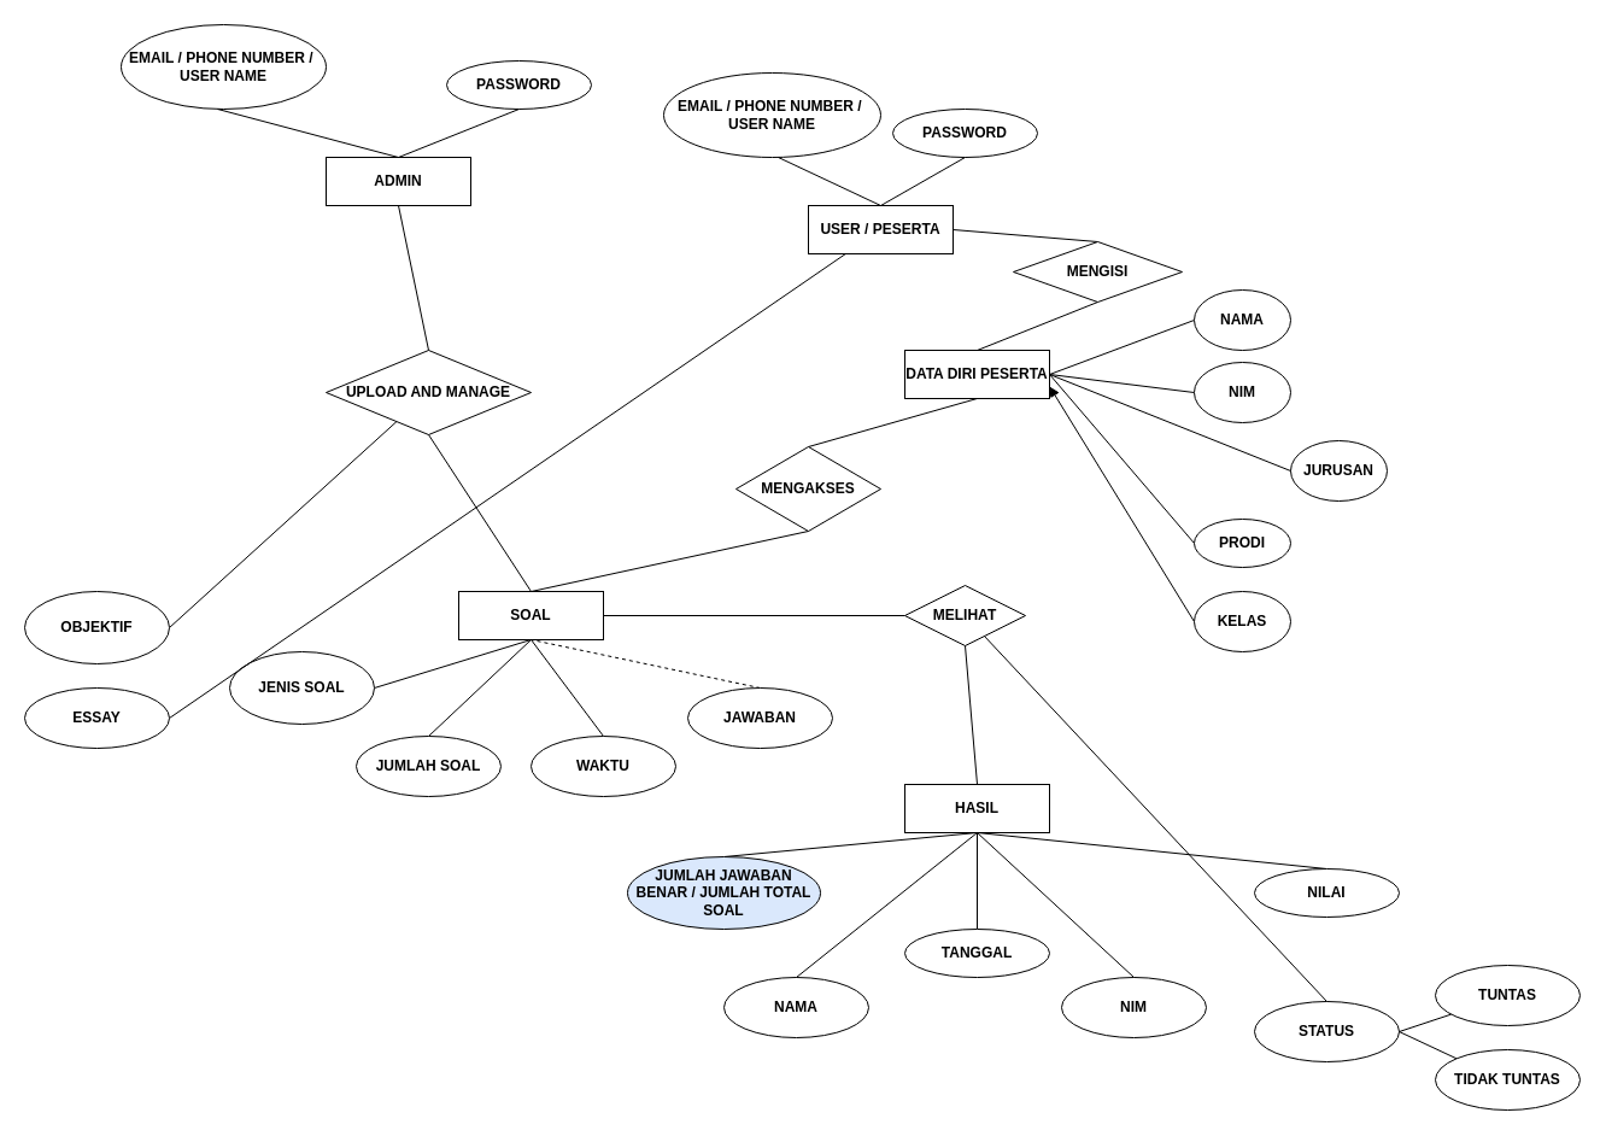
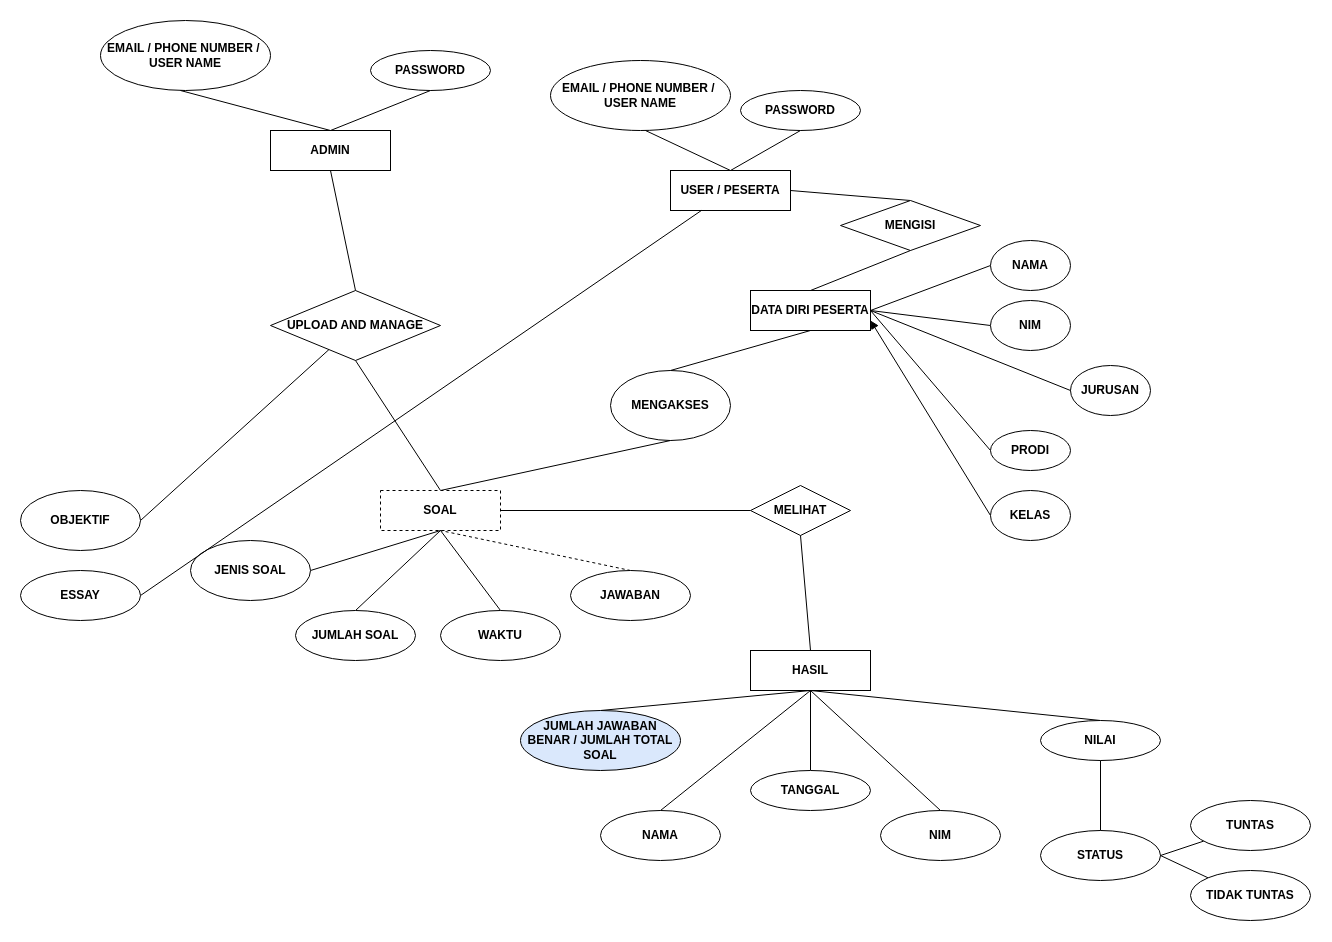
  <mxCell id="0" />
  <mxCell id="1" parent="0" />
  <mxCell id="2" value="&lt;b&gt;ADMIN&lt;/b&gt;" style="rounded=0;whiteSpace=wrap;html=1;" vertex="1" parent="1"><mxGeometry x="270" y="130" width="120" height="40" as="geometry" /></mxCell>
  <mxCell id="3" value="&lt;b&gt;USER / PESERTA&lt;/b&gt;" style="rounded=0;whiteSpace=wrap;html=1;" vertex="1" parent="1"><mxGeometry x="670" y="170" width="120" height="40" as="geometry" /></mxCell>
  <mxCell id="4" value="&lt;b&gt;PASSWORD&lt;/b&gt;" style="ellipse;whiteSpace=wrap;html=1;" vertex="1" parent="1"><mxGeometry x="370" y="50" width="120" height="40" as="geometry" /></mxCell>
  <mxCell id="5" value="&lt;b&gt;EMAIL / PHONE NUMBER /&amp;nbsp; USER NAME&lt;/b&gt;" style="ellipse;whiteSpace=wrap;html=1;" vertex="1" parent="1"><mxGeometry x="550" y="60" width="180" height="70" as="geometry" /></mxCell>
  <mxCell id="6" value="&lt;b&gt;PASSWORD&lt;/b&gt;" style="ellipse;whiteSpace=wrap;html=1;" vertex="1" parent="1"><mxGeometry x="740" y="90" width="120" height="40" as="geometry" /></mxCell>
  <mxCell id="7" value="&lt;b&gt;EMAIL / PHONE NUMBER /&amp;nbsp; USER NAME&lt;/b&gt;" style="ellipse;whiteSpace=wrap;html=1;" vertex="1" parent="1"><mxGeometry x="100" y="20" width="170" height="70" as="geometry" /></mxCell>
  <mxCell id="8" value="" style="endArrow=none;html=1;rounded=0;exitX=0.5;exitY=0;exitDx=0;exitDy=0;" edge="1" parent="1" source="2"><mxGeometry width="50" height="50" relative="1" as="geometry"><mxPoint x="130" y="140" as="sourcePoint" /><mxPoint x="180" y="90" as="targetPoint" /></mxGeometry></mxCell>
  <mxCell id="9" value="" style="endArrow=none;html=1;rounded=0;entryX=0.5;entryY=1;entryDx=0;entryDy=0;" edge="1" parent="1" target="4"><mxGeometry width="50" height="50" relative="1" as="geometry"><mxPoint x="330" y="130" as="sourcePoint" /><mxPoint x="380" y="80" as="targetPoint" /></mxGeometry></mxCell>
  <mxCell id="10" value="" style="endArrow=none;html=1;rounded=0;exitX=0.5;exitY=0;exitDx=0;exitDy=0;" edge="1" parent="1" source="3"><mxGeometry width="50" height="50" relative="1" as="geometry"><mxPoint x="595" y="180" as="sourcePoint" /><mxPoint x="645" y="130" as="targetPoint" /></mxGeometry></mxCell>
  <mxCell id="11" value="" style="endArrow=none;html=1;rounded=0;entryX=0.5;entryY=1;entryDx=0;entryDy=0;" edge="1" parent="1" target="6"><mxGeometry width="50" height="50" relative="1" as="geometry"><mxPoint x="730" y="170" as="sourcePoint" /><mxPoint x="780" y="120" as="targetPoint" /></mxGeometry></mxCell>
  <mxCell id="12" value="&lt;b&gt;UPLOAD AND MANAGE&lt;/b&gt;" style="rhombus;whiteSpace=wrap;html=1;" vertex="1" parent="1"><mxGeometry x="270" y="290" width="170" height="70" as="geometry" /></mxCell>
- <mxCell id="13" value="&lt;b&gt;MENGAKSES&lt;/b&gt;" style="rhombus;whiteSpace=wrap;html=1;" vertex="1" parent="1"><mxGeometry x="610" y="370" width="120" height="70" as="geometry" /></mxCell>
+ <mxCell id="13" value="&lt;b&gt;MENGAKSES&lt;/b&gt;" style="ellipse;whiteSpace=wrap;html=1;" vertex="1" parent="1"><mxGeometry x="610" y="370" width="120" height="70" as="geometry" /></mxCell>
  <mxCell id="14" value="" style="endArrow=none;html=1;rounded=0;entryX=0.5;entryY=1;entryDx=0;entryDy=0;exitX=0.5;exitY=0;exitDx=0;exitDy=0;" edge="1" parent="1" source="12" target="2"><mxGeometry width="50" height="50" relative="1" as="geometry"><mxPoint x="490" y="300" as="sourcePoint" /><mxPoint x="540" y="250" as="targetPoint" /></mxGeometry></mxCell>
  <mxCell id="15" value="" style="endArrow=none;html=1;rounded=0;exitX=0.5;exitY=0;exitDx=0;exitDy=0;entryX=0.5;entryY=1;entryDx=0;entryDy=0;" edge="1" parent="1" source="13" target="20"><mxGeometry width="50" height="50" relative="1" as="geometry"><mxPoint x="650" y="290" as="sourcePoint" /><mxPoint x="790" y="290" as="targetPoint" /></mxGeometry></mxCell>
  <mxCell id="16" value="" style="endArrow=none;html=1;rounded=0;entryX=0.5;entryY=1;entryDx=0;entryDy=0;exitX=0.5;exitY=0;exitDx=0;exitDy=0;" edge="1" parent="1" source="18" target="12"><mxGeometry width="50" height="50" relative="1" as="geometry"><mxPoint x="510" y="490" as="sourcePoint" /><mxPoint x="540" y="520" as="targetPoint" /></mxGeometry></mxCell>
  <mxCell id="17" value="" style="endArrow=none;html=1;rounded=0;entryX=0.5;entryY=1;entryDx=0;entryDy=0;exitX=0.5;exitY=0;exitDx=0;exitDy=0;" edge="1" parent="1" source="18" target="13"><mxGeometry width="50" height="50" relative="1" as="geometry"><mxPoint x="510" y="490" as="sourcePoint" /><mxPoint x="540" y="520" as="targetPoint" /></mxGeometry></mxCell>
- <mxCell id="18" value="&lt;b&gt;SOAL&lt;/b&gt;" style="rounded=0;whiteSpace=wrap;html=1;" vertex="1" parent="1"><mxGeometry x="380" y="490" width="120" height="40" as="geometry" /></mxCell>
+ <mxCell id="18" value="&lt;b&gt;SOAL&lt;/b&gt;" style="rounded=0;whiteSpace=wrap;html=1;dashed=1;" vertex="1" parent="1"><mxGeometry x="380" y="490" width="120" height="40" as="geometry" /></mxCell>
  <mxCell id="19" value="" style="endArrow=none;html=1;rounded=0;exitX=1;exitY=0.5;exitDx=0;exitDy=0;entryX=0.5;entryY=0;entryDx=0;entryDy=0;" edge="1" parent="1" source="3" target="22"><mxGeometry width="50" height="50" relative="1" as="geometry"><mxPoint x="800" y="200" as="sourcePoint" /><mxPoint x="860" y="220" as="targetPoint" /></mxGeometry></mxCell>
  <mxCell id="20" value="&lt;b&gt;DATA DIRI PESERTA&lt;/b&gt;" style="rounded=0;whiteSpace=wrap;html=1;" vertex="1" parent="1"><mxGeometry x="750" y="290" width="120" height="40" as="geometry" /></mxCell>
  <mxCell id="21" value="" style="endArrow=none;html=1;rounded=0;exitX=1;exitY=0.5;exitDx=0;exitDy=0;entryX=0;entryY=0.5;entryDx=0;entryDy=0;" edge="1" parent="1" source="20" target="25"><mxGeometry width="50" height="50" relative="1" as="geometry"><mxPoint x="1000" y="200" as="sourcePoint" /><mxPoint x="990.698" y="280.866" as="targetPoint" /></mxGeometry></mxCell>
  <mxCell id="22" value="&lt;b&gt;MENGISI&lt;/b&gt;" style="rhombus;whiteSpace=wrap;html=1;" vertex="1" parent="1"><mxGeometry x="840" y="200" width="140" height="50" as="geometry" /></mxCell>
  <mxCell id="23" value="" style="endArrow=none;html=1;rounded=0;entryX=0.5;entryY=1;entryDx=0;entryDy=0;exitX=0.5;exitY=0;exitDx=0;exitDy=0;" edge="1" parent="1" source="20" target="22"><mxGeometry width="50" height="50" relative="1" as="geometry"><mxPoint x="880" y="300" as="sourcePoint" /><mxPoint x="930" y="250" as="targetPoint" /></mxGeometry></mxCell>
  <mxCell id="24" value="" style="endArrow=none;html=1;rounded=0;exitX=1;exitY=0.5;exitDx=0;exitDy=0;entryX=0;entryY=0.5;entryDx=0;entryDy=0;" edge="1" parent="1" source="20" target="26"><mxGeometry width="50" height="50" relative="1" as="geometry"><mxPoint x="900" y="350" as="sourcePoint" /><mxPoint x="970.272" y="326.712" as="targetPoint" /></mxGeometry></mxCell>
  <mxCell id="25" value="&lt;b&gt;NAMA&lt;/b&gt;" style="ellipse;whiteSpace=wrap;html=1;" vertex="1" parent="1"><mxGeometry x="990" y="240" width="80" height="50" as="geometry" /></mxCell>
  <mxCell id="26" value="&lt;b&gt;NIM&lt;/b&gt;" style="ellipse;whiteSpace=wrap;html=1;" vertex="1" parent="1"><mxGeometry x="990" y="300" width="80" height="50" as="geometry" /></mxCell>
  <mxCell id="27" value="&lt;b&gt;JURUSAN&lt;/b&gt;" style="ellipse;whiteSpace=wrap;html=1;" vertex="1" parent="1"><mxGeometry x="1070" y="365" width="80" height="50" as="geometry" /></mxCell>
  <mxCell id="28" value="" style="endArrow=none;html=1;rounded=0;entryX=0;entryY=0.5;entryDx=0;entryDy=0;" edge="1" parent="1" target="27"><mxGeometry width="50" height="50" relative="1" as="geometry"><mxPoint x="870" y="310" as="sourcePoint" /><mxPoint x="920" y="260" as="targetPoint" /></mxGeometry></mxCell>
  <mxCell id="29" value="" style="endArrow=none;html=1;rounded=0;entryX=1;entryY=0.5;entryDx=0;entryDy=0;exitX=0;exitY=0.5;exitDx=0;exitDy=0;" edge="1" parent="1" source="30" target="20"><mxGeometry width="50" height="50" relative="1" as="geometry"><mxPoint x="950" y="430" as="sourcePoint" /><mxPoint x="930" y="520" as="targetPoint" /></mxGeometry></mxCell>
  <mxCell id="30" value="&lt;b&gt;PRODI&lt;/b&gt;" style="ellipse;whiteSpace=wrap;html=1;" vertex="1" parent="1"><mxGeometry x="990" y="430" width="80" height="40" as="geometry" /></mxCell>
  <mxCell id="31" value="" style="endArrow=block;html=1;rounded=0;entryX=1;entryY=0.75;entryDx=0;entryDy=0;exitX=0;exitY=0.5;exitDx=0;exitDy=0;" edge="1" parent="1" source="32" target="20"><mxGeometry width="50" height="50" relative="1" as="geometry"><mxPoint x="950" y="490" as="sourcePoint" /><mxPoint x="880" y="360" as="targetPoint" /></mxGeometry></mxCell>
  <mxCell id="32" value="&lt;b&gt;KELAS&lt;/b&gt;" style="ellipse;whiteSpace=wrap;html=1;" vertex="1" parent="1"><mxGeometry x="990" y="490" width="80" height="50" as="geometry" /></mxCell>
  <mxCell id="33" value="" style="endArrow=none;html=1;rounded=0;entryX=0.5;entryY=1;entryDx=0;entryDy=0;exitX=1;exitY=0.5;exitDx=0;exitDy=0;" edge="1" parent="1" source="34" target="18"><mxGeometry width="50" height="50" relative="1" as="geometry"><mxPoint x="390" y="570" as="sourcePoint" /><mxPoint x="500" y="540" as="targetPoint" /></mxGeometry></mxCell>
  <mxCell id="34" value="&lt;b&gt;JENIS SOAL&lt;/b&gt;" style="ellipse;whiteSpace=wrap;html=1;" vertex="1" parent="1"><mxGeometry x="190" y="540" width="120" height="60" as="geometry" /></mxCell>
  <mxCell id="35" value="" style="endArrow=none;html=1;rounded=0;entryX=0.5;entryY=1;entryDx=0;entryDy=0;exitX=0.5;exitY=0;exitDx=0;exitDy=0;" edge="1" parent="1" source="38" target="18"><mxGeometry width="50" height="50" relative="1" as="geometry"><mxPoint x="430" y="610" as="sourcePoint" /><mxPoint x="510" y="545" as="targetPoint" /></mxGeometry></mxCell>
  <mxCell id="36" value="" style="endArrow=none;html=1;rounded=0;entryX=0.5;entryY=1;entryDx=0;entryDy=0;exitX=0.5;exitY=0;exitDx=0;exitDy=0;" edge="1" parent="1" source="39" target="18"><mxGeometry width="50" height="50" relative="1" as="geometry"><mxPoint x="550" y="610" as="sourcePoint" /><mxPoint x="640" y="520" as="targetPoint" /></mxGeometry></mxCell>
  <mxCell id="37" value="" style="endArrow=none;html=1;rounded=0;entryX=0.5;entryY=1;entryDx=0;entryDy=0;exitX=0.5;exitY=0;exitDx=0;exitDy=0;dashed=1;" edge="1" parent="1" source="40" target="18"><mxGeometry width="50" height="50" relative="1" as="geometry"><mxPoint x="610" y="540" as="sourcePoint" /><mxPoint x="640" y="520" as="targetPoint" /></mxGeometry></mxCell>
  <mxCell id="38" value="&lt;b&gt;JUMLAH SOAL&lt;/b&gt;" style="ellipse;whiteSpace=wrap;html=1;" vertex="1" parent="1"><mxGeometry x="295" y="610" width="120" height="50" as="geometry" /></mxCell>
  <mxCell id="39" value="&lt;b&gt;WAKTU&lt;/b&gt;" style="ellipse;whiteSpace=wrap;html=1;" vertex="1" parent="1"><mxGeometry x="440" y="610" width="120" height="50" as="geometry" /></mxCell>
  <mxCell id="40" value="&lt;b&gt;JAWABAN&lt;/b&gt;" style="ellipse;whiteSpace=wrap;html=1;" vertex="1" parent="1"><mxGeometry x="570" y="570" width="120" height="50" as="geometry" /></mxCell>
  <mxCell id="41" value="" style="endArrow=none;html=1;rounded=0;exitX=1;exitY=0.5;exitDx=0;exitDy=0;" edge="1" parent="1" source="43" target="12"><mxGeometry width="50" height="50" relative="1" as="geometry"><mxPoint x="146" y="530" as="sourcePoint" /><mxPoint x="170" y="580" as="targetPoint" /></mxGeometry></mxCell>
  <mxCell id="42" value="" style="endArrow=none;html=1;rounded=0;exitX=1;exitY=0.5;exitDx=0;exitDy=0;" edge="1" parent="1" source="44" target="3"><mxGeometry width="50" height="50" relative="1" as="geometry"><mxPoint x="150" y="610" as="sourcePoint" /><mxPoint x="170" y="580" as="targetPoint" /></mxGeometry></mxCell>
  <mxCell id="43" value="&lt;b&gt;OBJEKTIF&lt;/b&gt;" style="ellipse;whiteSpace=wrap;html=1;" vertex="1" parent="1"><mxGeometry x="20" y="490" width="120" height="60" as="geometry" /></mxCell>
  <mxCell id="44" value="&lt;b&gt;ESSAY&lt;/b&gt;" style="ellipse;whiteSpace=wrap;html=1;" vertex="1" parent="1"><mxGeometry x="20" y="570" width="120" height="50" as="geometry" /></mxCell>
  <mxCell id="45" value="HASIL" style="rounded=0;whiteSpace=wrap;html=1;fontStyle=1" vertex="1" parent="1"><mxGeometry x="750" y="650" width="120" height="40" as="geometry" /></mxCell>
  <mxCell id="46" value="" style="endArrow=none;html=1;rounded=0;entryX=1;entryY=0.5;entryDx=0;entryDy=0;exitX=0;exitY=0.5;exitDx=0;exitDy=0;" edge="1" parent="1" source="47" target="18"><mxGeometry width="50" height="50" relative="1" as="geometry"><mxPoint x="710" y="510" as="sourcePoint" /><mxPoint x="710" y="700" as="targetPoint" /></mxGeometry></mxCell>
  <mxCell id="47" value="&lt;b&gt;MELIHAT&lt;/b&gt;" style="rhombus;whiteSpace=wrap;html=1;" vertex="1" parent="1"><mxGeometry x="750" y="485" width="100" height="50" as="geometry" /></mxCell>
  <mxCell id="48" value="" style="endArrow=none;html=1;rounded=0;entryX=0.5;entryY=1;entryDx=0;entryDy=0;exitX=0.5;exitY=0;exitDx=0;exitDy=0;" edge="1" parent="1" source="45" target="47"><mxGeometry width="50" height="50" relative="1" as="geometry"><mxPoint x="660" y="570" as="sourcePoint" /><mxPoint x="710" y="520" as="targetPoint" /></mxGeometry></mxCell>
  <mxCell id="49" value="" style="endArrow=none;html=1;rounded=0;entryX=0.5;entryY=1;entryDx=0;entryDy=0;exitX=0.5;exitY=0;exitDx=0;exitDy=0;" edge="1" parent="1" source="52" target="45"><mxGeometry width="50" height="50" relative="1" as="geometry"><mxPoint x="910" y="730" as="sourcePoint" /><mxPoint x="900" y="680" as="targetPoint" /></mxGeometry></mxCell>
  <mxCell id="50" value="" style="endArrow=none;html=1;rounded=0;entryX=0.5;entryY=1;entryDx=0;entryDy=0;exitX=0.5;exitY=0;exitDx=0;exitDy=0;" edge="1" parent="1" source="51" target="45"><mxGeometry width="50" height="50" relative="1" as="geometry"><mxPoint x="710" y="730" as="sourcePoint" /><mxPoint x="790" y="710" as="targetPoint" /></mxGeometry></mxCell>
  <mxCell id="51" value="&lt;b&gt;JUMLAH JAWABAN BENAR / JUMLAH TOTAL SOAL&lt;/b&gt;" style="ellipse;whiteSpace=wrap;html=1;fillColor=#dae8fc;" vertex="1" parent="1"><mxGeometry x="520" y="710" width="160" height="60" as="geometry" /></mxCell>
  <mxCell id="52" value="&lt;b&gt;NILAI&lt;/b&gt;" style="ellipse;whiteSpace=wrap;html=1;" vertex="1" parent="1"><mxGeometry x="1040" y="720" width="120" height="40" as="geometry" /></mxCell>
  <mxCell id="53" value="" style="endArrow=none;html=1;rounded=0;exitX=0.5;exitY=0;exitDx=0;exitDy=0;" edge="1" parent="1" source="54"><mxGeometry width="50" height="50" relative="1" as="geometry"><mxPoint x="810" y="810" as="sourcePoint" /><mxPoint x="810" y="690" as="targetPoint" /></mxGeometry></mxCell>
  <mxCell id="54" value="&lt;b&gt;TANGGAL&lt;/b&gt;" style="ellipse;whiteSpace=wrap;html=1;" vertex="1" parent="1"><mxGeometry x="750" y="770" width="120" height="40" as="geometry" /></mxCell>
  <mxCell id="55" value="&lt;b&gt;NAMA&lt;/b&gt;" style="ellipse;whiteSpace=wrap;html=1;" vertex="1" parent="1"><mxGeometry x="600" y="810" width="120" height="50" as="geometry" /></mxCell>
  <mxCell id="56" value="&lt;b&gt;STATUS&lt;/b&gt;" style="ellipse;whiteSpace=wrap;html=1;" vertex="1" parent="1"><mxGeometry x="1040" y="830" width="120" height="50" as="geometry" /></mxCell>
  <mxCell id="57" value="NIM" style="ellipse;whiteSpace=wrap;html=1;fontStyle=1" vertex="1" parent="1"><mxGeometry x="880" y="810" width="120" height="50" as="geometry" /></mxCell>
  <mxCell id="58" value="" style="endArrow=none;html=1;rounded=0;exitX=0.5;exitY=0;exitDx=0;exitDy=0;" edge="1" parent="1" source="55"><mxGeometry width="50" height="50" relative="1" as="geometry"><mxPoint x="740" y="760" as="sourcePoint" /><mxPoint x="810" y="690" as="targetPoint" /></mxGeometry></mxCell>
  <mxCell id="59" value="" style="endArrow=none;html=1;rounded=0;exitX=0.5;exitY=0;exitDx=0;exitDy=0;" edge="1" parent="1" source="57"><mxGeometry width="50" height="50" relative="1" as="geometry"><mxPoint x="660" y="830" as="sourcePoint" /><mxPoint x="810" y="690" as="targetPoint" /></mxGeometry></mxCell>
- <mxCell id="60" value="" style="endArrow=none;html=1;rounded=0;exitX=0.5;exitY=0;exitDx=0;exitDy=0;" edge="1" parent="1" source="56" target="47"><mxGeometry width="50" height="50" relative="1" as="geometry"><mxPoint x="1060" y="820" as="sourcePoint" /><mxPoint x="1110" y="770" as="targetPoint" /></mxGeometry></mxCell>
+ <mxCell id="60" value="" style="endArrow=none;html=1;rounded=0;entryX=0.5;entryY=1;entryDx=0;entryDy=0;exitX=0.5;exitY=0;exitDx=0;exitDy=0;" edge="1" parent="1" source="56" target="52"><mxGeometry width="50" height="50" relative="1" as="geometry"><mxPoint x="1060" y="820" as="sourcePoint" /><mxPoint x="1110" y="770" as="targetPoint" /></mxGeometry></mxCell>
  <mxCell id="61" value="" style="endArrow=none;html=1;rounded=0;exitX=1;exitY=0.5;exitDx=0;exitDy=0;" edge="1" parent="1" source="56" target="63"><mxGeometry width="50" height="50" relative="1" as="geometry"><mxPoint x="1200" y="830" as="sourcePoint" /><mxPoint x="1230" y="810" as="targetPoint" /></mxGeometry></mxCell>
  <mxCell id="62" value="" style="endArrow=none;html=1;rounded=0;exitX=1;exitY=0.5;exitDx=0;exitDy=0;entryX=0;entryY=0;entryDx=0;entryDy=0;" edge="1" parent="1" source="56" target="64"><mxGeometry width="50" height="50" relative="1" as="geometry"><mxPoint x="1190" y="870" as="sourcePoint" /><mxPoint x="1230" y="890" as="targetPoint" /></mxGeometry></mxCell>
  <mxCell id="63" value="&lt;b&gt;TUNTAS&lt;/b&gt;" style="ellipse;whiteSpace=wrap;html=1;" vertex="1" parent="1"><mxGeometry x="1190" y="800" width="120" height="50" as="geometry" /></mxCell>
  <mxCell id="64" value="&lt;b&gt;TIDAK TUNTAS&lt;/b&gt;" style="ellipse;whiteSpace=wrap;html=1;" vertex="1" parent="1"><mxGeometry x="1190" y="870" width="120" height="50" as="geometry" /></mxCell>
